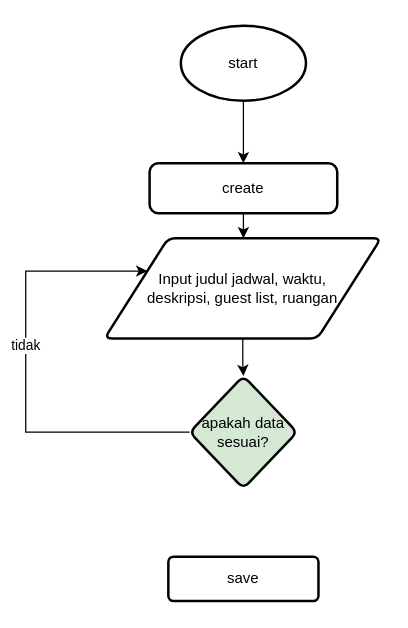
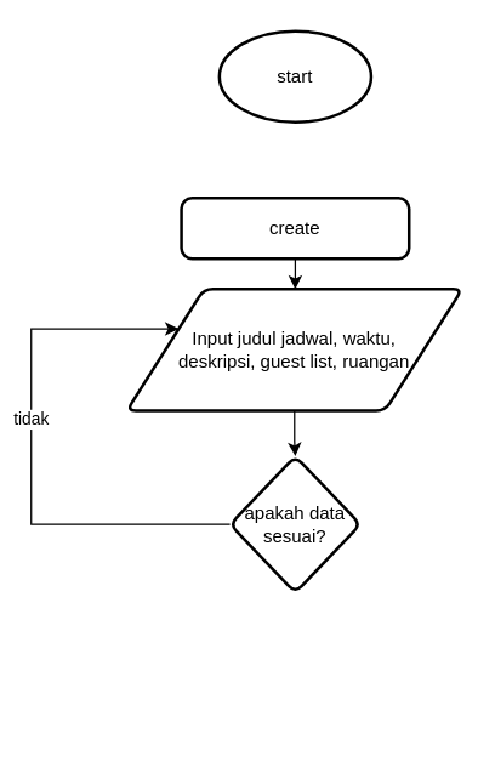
  <mxCell id="0" />
  <mxCell id="1" parent="0" />
- <mxCell id="2" value="" style="edgeStyle=orthogonalEdgeStyle;rounded=0;orthogonalLoop=1;jettySize=auto;html=1;entryX=0.5;entryY=0;entryDx=0;entryDy=0;" edge="1" parent="1" source="3" target="5"><mxGeometry relative="1" as="geometry"><mxPoint x="194" y="160" as="targetPoint" /></mxGeometry></mxCell>
  <mxCell id="3" value="start" style="strokeWidth=2;html=1;shape=mxgraph.flowchart.start_1;whiteSpace=wrap;" vertex="1" parent="1"><mxGeometry x="144" y="20" width="100" height="60" as="geometry" /></mxCell>
  <mxCell id="4" value="" style="edgeStyle=orthogonalEdgeStyle;rounded=0;orthogonalLoop=1;jettySize=auto;html=1;" edge="1" parent="1" source="5" target="7"><mxGeometry relative="1" as="geometry" /></mxCell>
  <mxCell id="5" value="create" style="rounded=1;whiteSpace=wrap;html=1;absoluteArcSize=1;arcSize=14;strokeWidth=2;" vertex="1" parent="1"><mxGeometry x="119" y="130" width="150" height="40" as="geometry" /></mxCell>
  <mxCell id="6" value="" style="edgeStyle=orthogonalEdgeStyle;rounded=0;orthogonalLoop=1;jettySize=auto;html=1;" edge="1" parent="1" source="7" target="8"><mxGeometry relative="1" as="geometry" /></mxCell>
  <mxCell id="7" value="Input judul jadwal, waktu, &lt;br&gt;deskripsi, guest list, ruangan" style="shape=parallelogram;html=1;strokeWidth=2;perimeter=parallelogramPerimeter;whiteSpace=wrap;rounded=1;arcSize=12;size=0.23;" vertex="1" parent="1"><mxGeometry x="83" y="190" width="221" height="80" as="geometry" /></mxCell>
- <mxCell id="8" value="apakah data sesuai?" style="rhombus;whiteSpace=wrap;html=1;rounded=1;strokeWidth=2;arcSize=12;fillColor=#d5e8d4;" vertex="1" parent="1"><mxGeometry x="151" y="300" width="86" height="90" as="geometry" /></mxCell>
+ <mxCell id="8" value="apakah data sesuai?" style="rhombus;whiteSpace=wrap;html=1;rounded=1;strokeWidth=2;arcSize=12;" vertex="1" parent="1"><mxGeometry x="151" y="300" width="86" height="90" as="geometry" /></mxCell>
  <mxCell id="9" value="tidak" style="edgeStyle=orthogonalEdgeStyle;rounded=0;orthogonalLoop=1;jettySize=auto;html=1;exitX=0;exitY=0.5;exitDx=0;exitDy=0;entryX=0;entryY=0.25;entryDx=0;entryDy=0;" edge="1" parent="1" source="8" target="7"><mxGeometry x="0.123" relative="1" as="geometry"><Array as="points"><mxPoint x="20" y="345" /><mxPoint x="20" y="216" /></Array><mxPoint as="offset" /></mxGeometry></mxCell>
- <mxCell id="10" value="save" style="whiteSpace=wrap;html=1;rounded=1;strokeWidth=2;arcSize=12;" vertex="1" parent="1"><mxGeometry x="134" y="444.5" width="120" height="35.5" as="geometry" /></mxCell>
